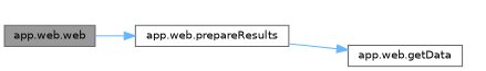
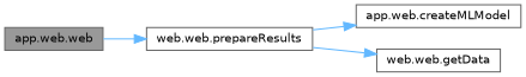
  digraph {
    rankdir=LR
    node [color=grey40 fillcolor=white fontname=Helvetica fontsize=10 shape=box style=filled]
    edge [color=steelblue1 fontname=Helvetica fontsize=10 labelfontname=Helvetica labelfontsize=10 style=solid]
    n1 [color=gray40 fillcolor=grey60 fontcolor=black height=0.2 label="app.web.web" width=0.4]
-   n2 [height=0.2 label="app.web.prepareResults" width=0.4]
-   n4 [height=0.2 label="app.web.getData" width=0.4]
+   n2 [height=0.2 label="web.web.prepareResults" width=0.4]
+   n3 [height=0.2 label="app.web.createMLModel" width=0.4]
+   n4 [height=0.2 label="web.web.getData" width=0.4]
    n1 -> n2
+   n2 -> n3
    n2 -> n4
  }
